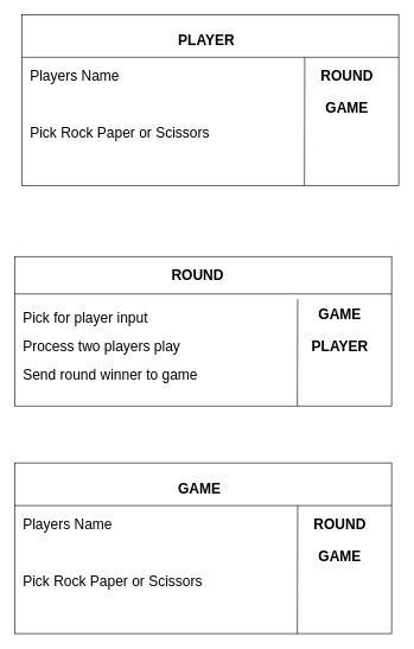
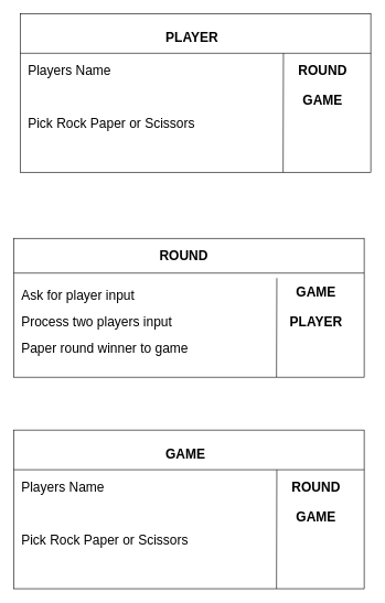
  <mxCell id="0" />
  <mxCell id="1" parent="0" />
  <mxCell id="2" value="" style="rounded=0;whiteSpace=wrap;html=1;" vertex="1" parent="1"><mxGeometry x="30" y="20" width="530" height="240" as="geometry" /></mxCell>
  <mxCell id="3" value="" style="endArrow=none;html=1;exitX=0;exitY=0.25;exitDx=0;exitDy=0;entryX=1;entryY=0.25;entryDx=0;entryDy=0;" edge="1" parent="1" source="2" target="2"><mxGeometry width="50" height="50" relative="1" as="geometry"><mxPoint x="290" y="260" as="sourcePoint" /><mxPoint x="340" y="210" as="targetPoint" /></mxGeometry></mxCell>
  <mxCell id="4" value="" style="endArrow=none;html=1;exitX=0.75;exitY=1;exitDx=0;exitDy=0;" edge="1" parent="1" source="2"><mxGeometry width="50" height="50" relative="1" as="geometry"><mxPoint x="290" y="260" as="sourcePoint" /><mxPoint x="428" y="80" as="targetPoint" /></mxGeometry></mxCell>
  <mxCell id="5" value="" style="rounded=0;whiteSpace=wrap;html=1;" vertex="1" parent="1"><mxGeometry y="360" width="530" height="210" as="geometry" x="20" /></mxCell>
  <mxCell id="6" value="" style="endArrow=none;html=1;exitX=0;exitY=0.25;exitDx=0;exitDy=0;entryX=1;entryY=0.25;entryDx=0;entryDy=0;" edge="1" parent="1" source="5" target="5"><mxGeometry width="50" height="50" relative="1" as="geometry"><mxPoint x="280" y="600" as="sourcePoint" /><mxPoint x="330" y="550" as="targetPoint" /></mxGeometry></mxCell>
  <mxCell id="7" value="" style="endArrow=none;html=1;exitX=0.75;exitY=1;exitDx=0;exitDy=0;" edge="1" parent="1" source="5"><mxGeometry width="50" height="50" relative="1" as="geometry"><mxPoint x="280" y="600" as="sourcePoint" /><mxPoint x="418" y="420" as="targetPoint" /></mxGeometry></mxCell>
  <mxCell id="8" value="&lt;b&gt;&lt;font style=&quot;font-size: 20px;&quot;&gt;PLAYER&lt;/font&gt;&lt;/b&gt;" style="text;html=1;strokeColor=none;fillColor=none;align=center;verticalAlign=middle;whiteSpace=wrap;rounded=0;" vertex="1" parent="1"><mxGeometry x="90" y="20" width="400" height="70" as="geometry" /></mxCell>
  <mxCell id="9" value="Players Name" style="text;html=1;strokeColor=none;fillColor=none;align=left;verticalAlign=middle;whiteSpace=wrap;rounded=0;fontSize=20;" vertex="1" parent="1"><mxGeometry x="40" y="90" width="360" height="30" as="geometry" /></mxCell>
  <mxCell id="10" value="Pick Rock Paper or Scissors" style="text;html=1;strokeColor=none;fillColor=none;align=left;verticalAlign=middle;whiteSpace=wrap;rounded=0;fontSize=20;" vertex="1" parent="1"><mxGeometry x="40" y="170" width="360" height="30" as="geometry" /></mxCell>
  <mxCell id="11" value="&lt;b&gt;&lt;font style=&quot;font-size: 20px;&quot;&gt;ROUND&lt;/font&gt;&lt;/b&gt;" style="text;html=1;strokeColor=none;fillColor=none;align=center;verticalAlign=middle;whiteSpace=wrap;rounded=0;" vertex="1" parent="1"><mxGeometry x="90" y="360" width="375" height="50" as="geometry" /></mxCell>
- <mxCell id="12" value="Process two players play" style="text;html=1;strokeColor=none;fillColor=none;align=left;verticalAlign=middle;whiteSpace=wrap;rounded=0;fontSize=20;" vertex="1" parent="1"><mxGeometry x="30" y="470" width="360" height="30" as="geometry" /></mxCell>
- <mxCell id="13" value="Pick for player input" style="text;html=1;strokeColor=none;fillColor=none;align=left;verticalAlign=middle;whiteSpace=wrap;rounded=0;fontSize=20;" vertex="1" parent="1"><mxGeometry x="30" y="430" width="360" height="30" as="geometry" /></mxCell>
- <mxCell id="14" value="Send round winner to game" style="text;html=1;strokeColor=none;fillColor=none;align=left;verticalAlign=middle;whiteSpace=wrap;rounded=0;fontSize=20;" vertex="1" parent="1"><mxGeometry x="30" y="510" width="360" height="30" as="geometry" /></mxCell>
+ <mxCell id="12" value="Process two players input" style="text;html=1;strokeColor=none;fillColor=none;align=left;verticalAlign=middle;whiteSpace=wrap;rounded=0;fontSize=20;" vertex="1" parent="1"><mxGeometry x="30" y="470" width="360" height="30" as="geometry" /></mxCell>
+ <mxCell id="13" value="Ask for player input" style="text;html=1;strokeColor=none;fillColor=none;align=left;verticalAlign=middle;whiteSpace=wrap;rounded=0;fontSize=20;" vertex="1" parent="1"><mxGeometry x="30" y="430" width="360" height="30" as="geometry" /></mxCell>
+ <mxCell id="14" value="Paper round winner to game" style="text;html=1;strokeColor=none;fillColor=none;align=left;verticalAlign=middle;whiteSpace=wrap;rounded=0;fontSize=20;" vertex="1" parent="1"><mxGeometry x="30" y="510" width="360" height="30" as="geometry" /></mxCell>
  <mxCell id="15" value="&lt;b&gt;&lt;font style=&quot;font-size: 20px;&quot;&gt;ROUND&lt;/font&gt;&lt;/b&gt;" style="text;html=1;strokeColor=none;fillColor=none;align=center;verticalAlign=middle;whiteSpace=wrap;rounded=0;" vertex="1" parent="1"><mxGeometry x="430" y="75" width="115" height="60" as="geometry" /></mxCell>
  <mxCell id="16" value="&lt;b&gt;&lt;font style=&quot;font-size: 20px;&quot;&gt;GAME&lt;/font&gt;&lt;/b&gt;" style="text;html=1;strokeColor=none;fillColor=none;align=center;verticalAlign=middle;whiteSpace=wrap;rounded=0;" vertex="1" parent="1"><mxGeometry x="430" y="120" width="115" height="60" as="geometry" /></mxCell>
  <mxCell id="17" value="&lt;b&gt;&lt;font style=&quot;font-size: 20px;&quot;&gt;GAME&lt;/font&gt;&lt;/b&gt;" style="text;html=1;strokeColor=none;fillColor=none;align=center;verticalAlign=middle;whiteSpace=wrap;rounded=0;" vertex="1" parent="1"><mxGeometry x="420" y="410" width="115" height="60" as="geometry" /></mxCell>
  <mxCell id="18" value="&lt;b&gt;&lt;font style=&quot;font-size: 20px;&quot;&gt;PLAYER&lt;/font&gt;&lt;/b&gt;" style="text;html=1;strokeColor=none;fillColor=none;align=center;verticalAlign=middle;whiteSpace=wrap;rounded=0;" vertex="1" parent="1"><mxGeometry x="420" y="455" width="115" height="60" as="geometry" /></mxCell>
  <mxCell id="19" value="" style="rounded=0;whiteSpace=wrap;html=1;" vertex="1" parent="1"><mxGeometry y="650" width="530" height="240" as="geometry" x="20" /></mxCell>
  <mxCell id="20" value="" style="endArrow=none;html=1;exitX=0;exitY=0.25;exitDx=0;exitDy=0;entryX=1;entryY=0.25;entryDx=0;entryDy=0;" edge="1" parent="1" source="19" target="19"><mxGeometry width="50" height="50" relative="1" as="geometry"><mxPoint x="280" y="890" as="sourcePoint" /><mxPoint x="330" y="840" as="targetPoint" /></mxGeometry></mxCell>
  <mxCell id="21" value="" style="endArrow=none;html=1;exitX=0.75;exitY=1;exitDx=0;exitDy=0;" edge="1" parent="1" source="19"><mxGeometry width="50" height="50" relative="1" as="geometry"><mxPoint x="280" y="890" as="sourcePoint" /><mxPoint x="418" y="710" as="targetPoint" /></mxGeometry></mxCell>
  <mxCell id="22" value="&lt;b&gt;&lt;font style=&quot;font-size: 20px;&quot;&gt;GAME&lt;/font&gt;&lt;/b&gt;" style="text;html=1;strokeColor=none;fillColor=none;align=center;verticalAlign=middle;whiteSpace=wrap;rounded=0;" vertex="1" parent="1"><mxGeometry x="80" y="650" width="400" height="70" as="geometry" /></mxCell>
  <mxCell id="23" value="Players Name" style="text;html=1;strokeColor=none;fillColor=none;align=left;verticalAlign=middle;whiteSpace=wrap;rounded=0;fontSize=20;" vertex="1" parent="1"><mxGeometry x="30" y="720" width="360" height="30" as="geometry" /></mxCell>
  <mxCell id="24" value="Pick Rock Paper or Scissors" style="text;html=1;strokeColor=none;fillColor=none;align=left;verticalAlign=middle;whiteSpace=wrap;rounded=0;fontSize=20;" vertex="1" parent="1"><mxGeometry x="30" y="800" width="360" height="30" as="geometry" /></mxCell>
  <mxCell id="25" value="&lt;b&gt;&lt;font style=&quot;font-size: 20px;&quot;&gt;ROUND&lt;/font&gt;&lt;/b&gt;" style="text;html=1;strokeColor=none;fillColor=none;align=center;verticalAlign=middle;whiteSpace=wrap;rounded=0;" vertex="1" parent="1"><mxGeometry x="420" y="705" width="115" height="60" as="geometry" /></mxCell>
  <mxCell id="26" value="&lt;b&gt;&lt;font style=&quot;font-size: 20px;&quot;&gt;GAME&lt;/font&gt;&lt;/b&gt;" style="text;html=1;strokeColor=none;fillColor=none;align=center;verticalAlign=middle;whiteSpace=wrap;rounded=0;" vertex="1" parent="1"><mxGeometry x="420" y="750" width="115" height="60" as="geometry" /></mxCell>
